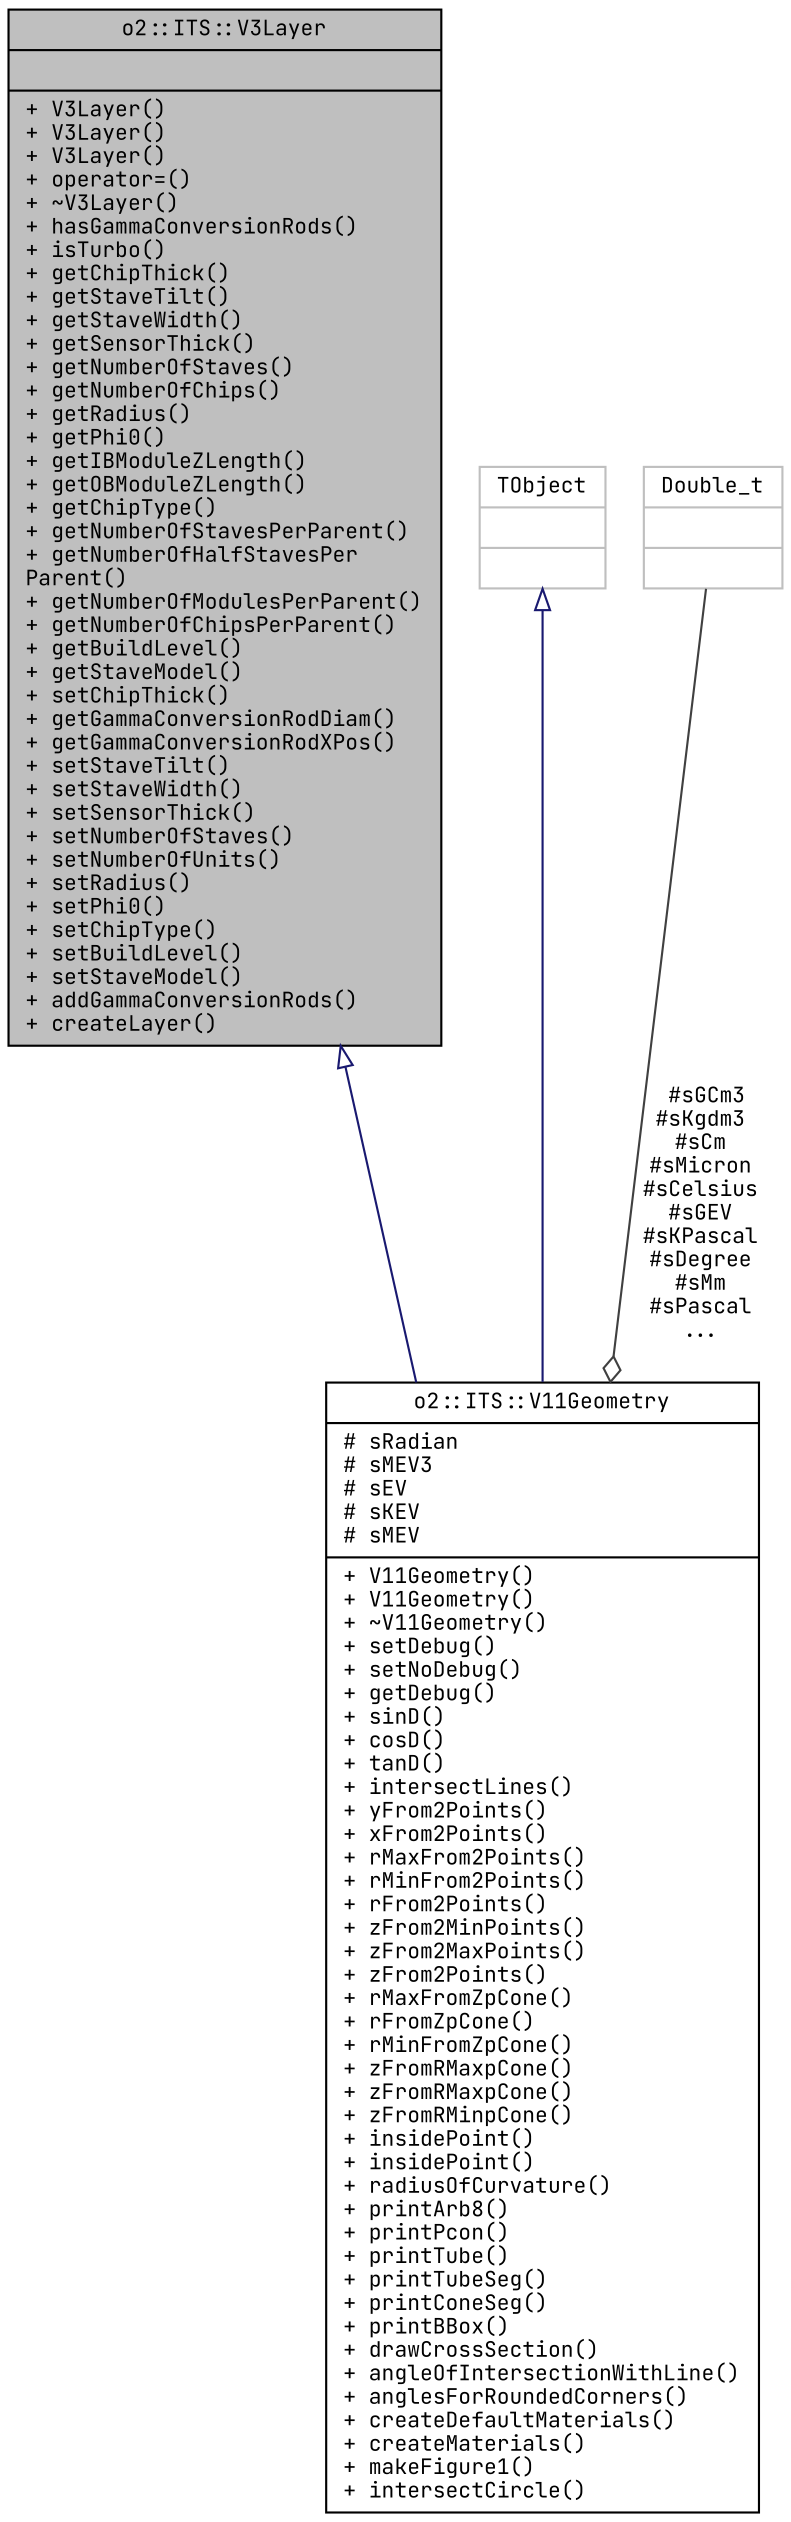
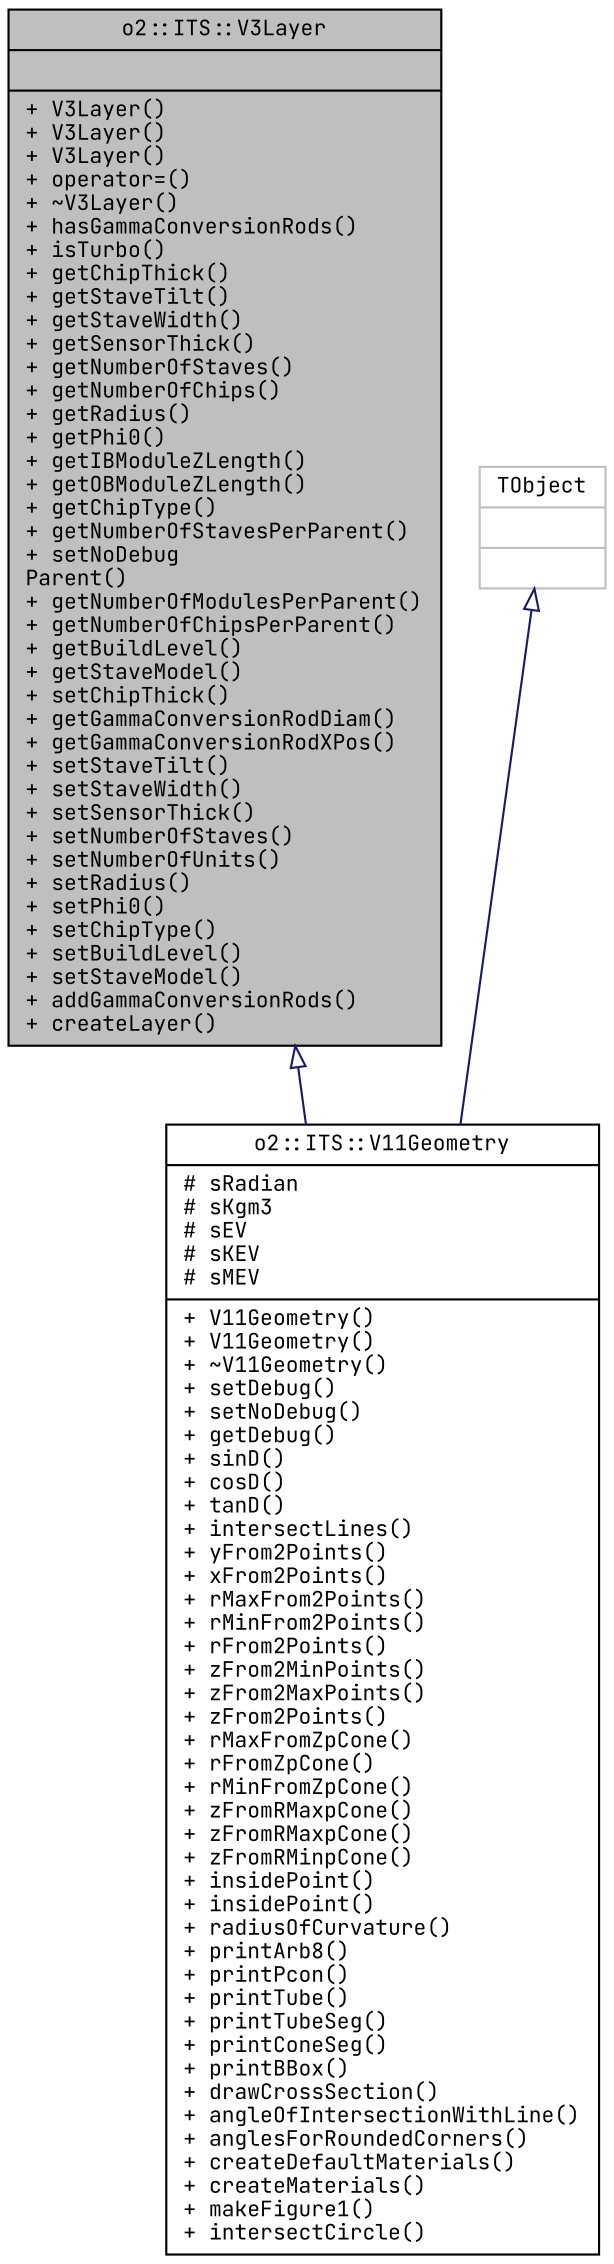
  digraph {
    fontname="JetBrains Mono"
    node [color=black fontname="JetBrains Mono" fontsize=10 shape=record]
    edge [arrowtail=onormal color=midnightblue dir=back fontname="JetBrains Mono" fontsize=10 labelfontname=Helvetica labelfontsize=10 style=solid]
-   n1 [fillcolor=grey75 fontcolor=black height=0.2 label="{o2::ITS::V3Layer\n||+ V3Layer()\l+ V3Layer()\l+ V3Layer()\l+ operator=()\l+ ~V3Layer()\l+ hasGammaConversionRods()\l+ isTurbo()\l+ getChipThick()\l+ getStaveTilt()\l+ getStaveWidth()\l+ getSensorThick()\l+ getNumberOfStaves()\l+ getNumberOfChips()\l+ getRadius()\l+ getPhi0()\l+ getIBModuleZLength()\l+ getOBModuleZLength()\l+ getChipType()\l+ getNumberOfStavesPerParent()\l+ getNumberOfHalfStavesPer\lParent()\l+ getNumberOfModulesPerParent()\l+ getNumberOfChipsPerParent()\l+ getBuildLevel()\l+ getStaveModel()\l+ setChipThick()\l+ getGammaConversionRodDiam()\l+ getGammaConversionRodXPos()\l+ setStaveTilt()\l+ setStaveWidth()\l+ setSensorThick()\l+ setNumberOfStaves()\l+ setNumberOfUnits()\l+ setRadius()\l+ setPhi0()\l+ setChipType()\l+ setBuildLevel()\l+ setStaveModel()\l+ addGammaConversionRods()\l+ createLayer()\l}" style=filled width=0.4]
-   n2 [height=0.2 label="{o2::ITS::V11Geometry\n|# sRadian\l# sMEV3\l# sEV\l# sKEV\l# sMEV\l|+ V11Geometry()\l+ V11Geometry()\l+ ~V11Geometry()\l+ setDebug()\l+ setNoDebug()\l+ getDebug()\l+ sinD()\l+ cosD()\l+ tanD()\l+ intersectLines()\l+ yFrom2Points()\l+ xFrom2Points()\l+ rMaxFrom2Points()\l+ rMinFrom2Points()\l+ rFrom2Points()\l+ zFrom2MinPoints()\l+ zFrom2MaxPoints()\l+ zFrom2Points()\l+ rMaxFromZpCone()\l+ rFromZpCone()\l+ rMinFromZpCone()\l+ zFromRMaxpCone()\l+ zFromRMaxpCone()\l+ zFromRMinpCone()\l+ insidePoint()\l+ insidePoint()\l+ radiusOfCurvature()\l+ printArb8()\l+ printPcon()\l+ printTube()\l+ printTubeSeg()\l+ printConeSeg()\l+ printBBox()\l+ drawCrossSection()\l+ angleOfIntersectionWithLine()\l+ anglesForRoundedCorners()\l+ createDefaultMaterials()\l+ createMaterials()\l+ makeFigure1()\l+ intersectCircle()\l}" width=0.4]
+   n1 [fillcolor=grey75 fontcolor=black height=0.2 label="{o2::ITS::V3Layer\n||+ V3Layer()\l+ V3Layer()\l+ V3Layer()\l+ operator=()\l+ ~V3Layer()\l+ hasGammaConversionRods()\l+ isTurbo()\l+ getChipThick()\l+ getStaveTilt()\l+ getStaveWidth()\l+ getSensorThick()\l+ getNumberOfStaves()\l+ getNumberOfChips()\l+ getRadius()\l+ getPhi0()\l+ getIBModuleZLength()\l+ getOBModuleZLength()\l+ getChipType()\l+ getNumberOfStavesPerParent()\l+ setNoDebug\lParent()\l+ getNumberOfModulesPerParent()\l+ getNumberOfChipsPerParent()\l+ getBuildLevel()\l+ getStaveModel()\l+ setChipThick()\l+ getGammaConversionRodDiam()\l+ getGammaConversionRodXPos()\l+ setStaveTilt()\l+ setStaveWidth()\l+ setSensorThick()\l+ setNumberOfStaves()\l+ setNumberOfUnits()\l+ setRadius()\l+ setPhi0()\l+ setChipType()\l+ setBuildLevel()\l+ setStaveModel()\l+ addGammaConversionRods()\l+ createLayer()\l}" style=filled width=0.4]
+   n2 [height=0.2 label="{o2::ITS::V11Geometry\n|# sRadian\l# sKgm3\l# sEV\l# sKEV\l# sMEV\l|+ V11Geometry()\l+ V11Geometry()\l+ ~V11Geometry()\l+ setDebug()\l+ setNoDebug()\l+ getDebug()\l+ sinD()\l+ cosD()\l+ tanD()\l+ intersectLines()\l+ yFrom2Points()\l+ xFrom2Points()\l+ rMaxFrom2Points()\l+ rMinFrom2Points()\l+ rFrom2Points()\l+ zFrom2MinPoints()\l+ zFrom2MaxPoints()\l+ zFrom2Points()\l+ rMaxFromZpCone()\l+ rFromZpCone()\l+ rMinFromZpCone()\l+ zFromRMaxpCone()\l+ zFromRMaxpCone()\l+ zFromRMinpCone()\l+ insidePoint()\l+ insidePoint()\l+ radiusOfCurvature()\l+ printArb8()\l+ printPcon()\l+ printTube()\l+ printTubeSeg()\l+ printConeSeg()\l+ printBBox()\l+ drawCrossSection()\l+ angleOfIntersectionWithLine()\l+ anglesForRoundedCorners()\l+ createDefaultMaterials()\l+ createMaterials()\l+ makeFigure1()\l+ intersectCircle()\l}" width=0.4]
    n3 [color=grey75 height=0.2 label="{TObject\n||}" width=0.4]
-   n4 [color=grey75 height=0.2 label="{Double_t\n||}" width=0.4]
    n1 -> n2
    n3 -> n2
-   n4 -> n2 [arrowhead=odiamond color=grey25 label=" #sGCm3\n#sKgdm3\n#sCm\n#sMicron\n#sCelsius\n#sGEV\n#sKPascal\n#sDegree\n#sMm\n#sPascal\n..." arrowtail="" dir=""]
  }
